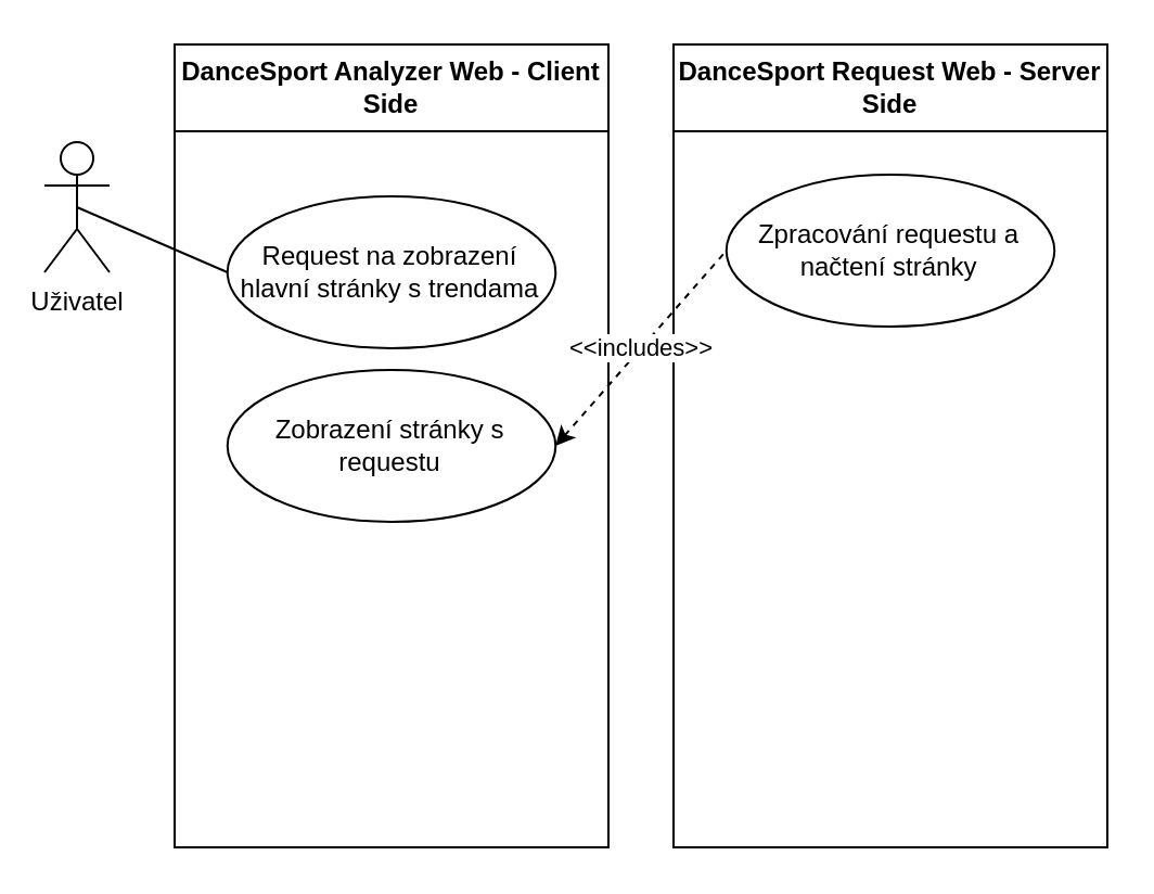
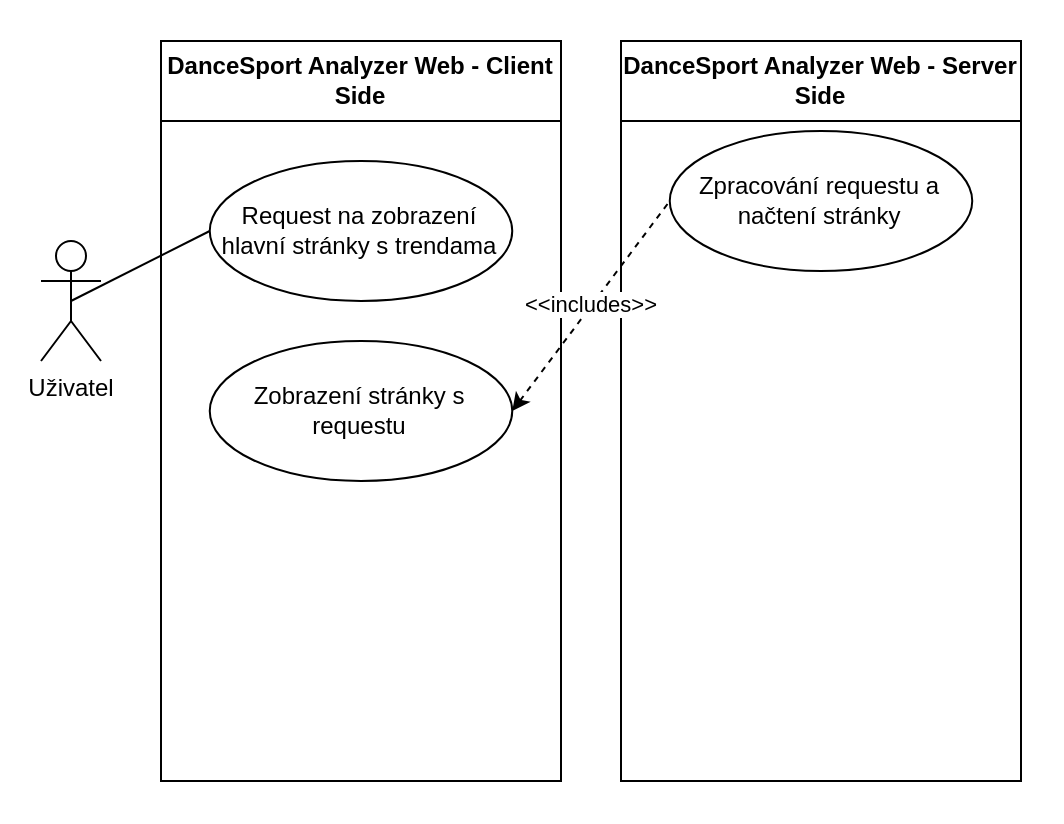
  <mxCell id="0" />
  <mxCell id="1" parent="0" />
- <mxCell id="2" value="Uživatel" style="shape=umlActor;verticalLabelPosition=bottom;verticalAlign=top;html=1;outlineConnect=0;" parent="1" vertex="1"><mxGeometry x="20" y="65" width="30" height="60" as="geometry" /></mxCell>
+ <mxCell id="2" value="Uživatel" style="shape=umlActor;verticalLabelPosition=bottom;verticalAlign=top;html=1;outlineConnect=0;" parent="1" vertex="1"><mxGeometry x="20" y="120" width="30" height="60" as="geometry" /></mxCell>
  <mxCell id="3" value="DanceSport Analyzer Web - Client Side" style="swimlane;whiteSpace=wrap;html=1;startSize=40;" parent="1" vertex="1"><mxGeometry x="80" y="20" width="200" height="370" as="geometry" /></mxCell>
- <mxCell id="4" value="Request na zobrazení hlavní stránky s trendama" style="ellipse;whiteSpace=wrap;html=1;" parent="3" vertex="1"><mxGeometry x="24.38" y="70" width="151.25" height="70" as="geometry" /></mxCell>
+ <mxCell id="4" value="Request na zobrazení hlavní stránky s trendama" style="ellipse;whiteSpace=wrap;html=1;" parent="3" vertex="1"><mxGeometry x="24.38" y="60" width="151.25" height="70" as="geometry" /></mxCell>
  <mxCell id="5" value="Zobrazení stránky s requestu" style="ellipse;whiteSpace=wrap;html=1;" parent="3" vertex="1"><mxGeometry x="24.38" y="150" width="151.25" height="70" as="geometry" /></mxCell>
- <mxCell id="6" value="DanceSport Request Web - Server Side" style="swimlane;whiteSpace=wrap;html=1;startSize=40;" parent="1" vertex="1"><mxGeometry x="310" y="20" width="200" height="370" as="geometry" /></mxCell>
- <mxCell id="7" value="Zpracování requestu a načtení stránky" style="ellipse;whiteSpace=wrap;html=1;" parent="6" vertex="1"><mxGeometry x="24.38" y="60" width="151.25" height="70" as="geometry" /></mxCell>
+ <mxCell id="6" value="DanceSport Analyzer Web - Server Side" style="swimlane;whiteSpace=wrap;html=1;startSize=40;" parent="1" vertex="1"><mxGeometry x="310" y="20" width="200" height="370" as="geometry" /></mxCell>
+ <mxCell id="7" value="Zpracování requestu a načtení stránky" style="ellipse;whiteSpace=wrap;html=1;" parent="6" vertex="1"><mxGeometry x="24.38" y="45" width="151.25" height="70" as="geometry" /></mxCell>
  <mxCell id="8" value="&amp;lt;&amp;lt;includes&amp;gt;&amp;gt;" style="endArrow=none;dashed=1;html=1;rounded=0;exitX=1;exitY=0.5;exitDx=0;exitDy=0;entryX=0;entryY=0.5;entryDx=0;entryDy=0;endFill=1;startFill=1;startArrow=classic;" parent="1" source="5" target="7" edge="1"><mxGeometry x="-0.001" width="50" height="50" relative="1" as="geometry"><mxPoint x="347" y="119" as="sourcePoint" /><mxPoint x="266" y="125" as="targetPoint" /><mxPoint as="offset" /></mxGeometry></mxCell>
  <mxCell id="9" value="" style="endArrow=none;html=1;rounded=0;entryX=0;entryY=0.5;entryDx=0;entryDy=0;exitX=0.5;exitY=0.5;exitDx=0;exitDy=0;exitPerimeter=0;" edge="1" parent="1" source="2" target="4"><mxGeometry width="50" height="50" relative="1" as="geometry"><mxPoint x="410" y="320" as="sourcePoint" /><mxPoint x="460" y="270" as="targetPoint" /></mxGeometry></mxCell>
